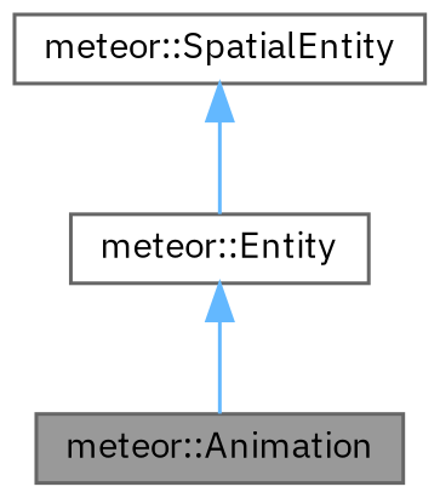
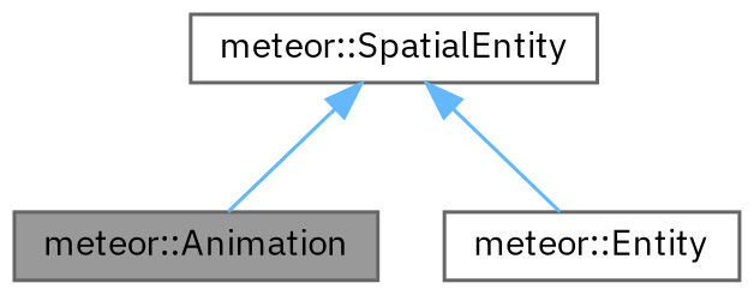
  digraph {
    fontname="IBM Plex Sans"
    node [color=gray40 fillcolor=white fontname="IBM Plex Sans" fontsize=10 shape=box style=filled]
    edge [color=steelblue1 dir=back fontname="IBM Plex Sans" fontsize=10 labelfontname=Helvetica labelfontsize=10 style=solid]
    n1 [fillcolor=grey60 fontcolor=black height=0.2 label="meteor::Animation" width=0.4]
    n2 [height=0.2 label="meteor::SpatialEntity" width=0.4]
    n3 [height=0.2 label="meteor::Entity" width=0.4]
-   n3 -> n1
+   n2 -> n1
    n2 -> n3
  }
